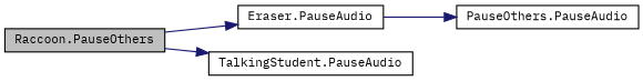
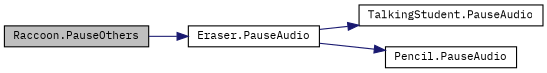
  digraph {
    fontname="IBM Plex Mono"
    rankdir=LR
    node [color=black fillcolor=white fontname="IBM Plex Mono" fontsize=10 shape=record style=filled]
    edge [color=midnightblue fontname="IBM Plex Mono" fontsize=10 labelfontname=Helvetica labelfontsize=10 style=solid]
    n1 [fillcolor=grey75 fontcolor=black height=0.2 label="Raccoon.PauseOthers" width=0.4]
    n2 [height=0.2 label="Eraser.PauseAudio" width=0.4]
    n3 [height=0.2 label="TalkingStudent.PauseAudio" width=0.4]
-   n4 [height=0.2 label="PauseOthers.PauseAudio" width=0.4]
+   n4 [height=0.2 label="Pencil.PauseAudio" width=0.4]
    n1 -> n2
-   n1 -> n3
+   n2 -> n3
    n2 -> n4
  }
